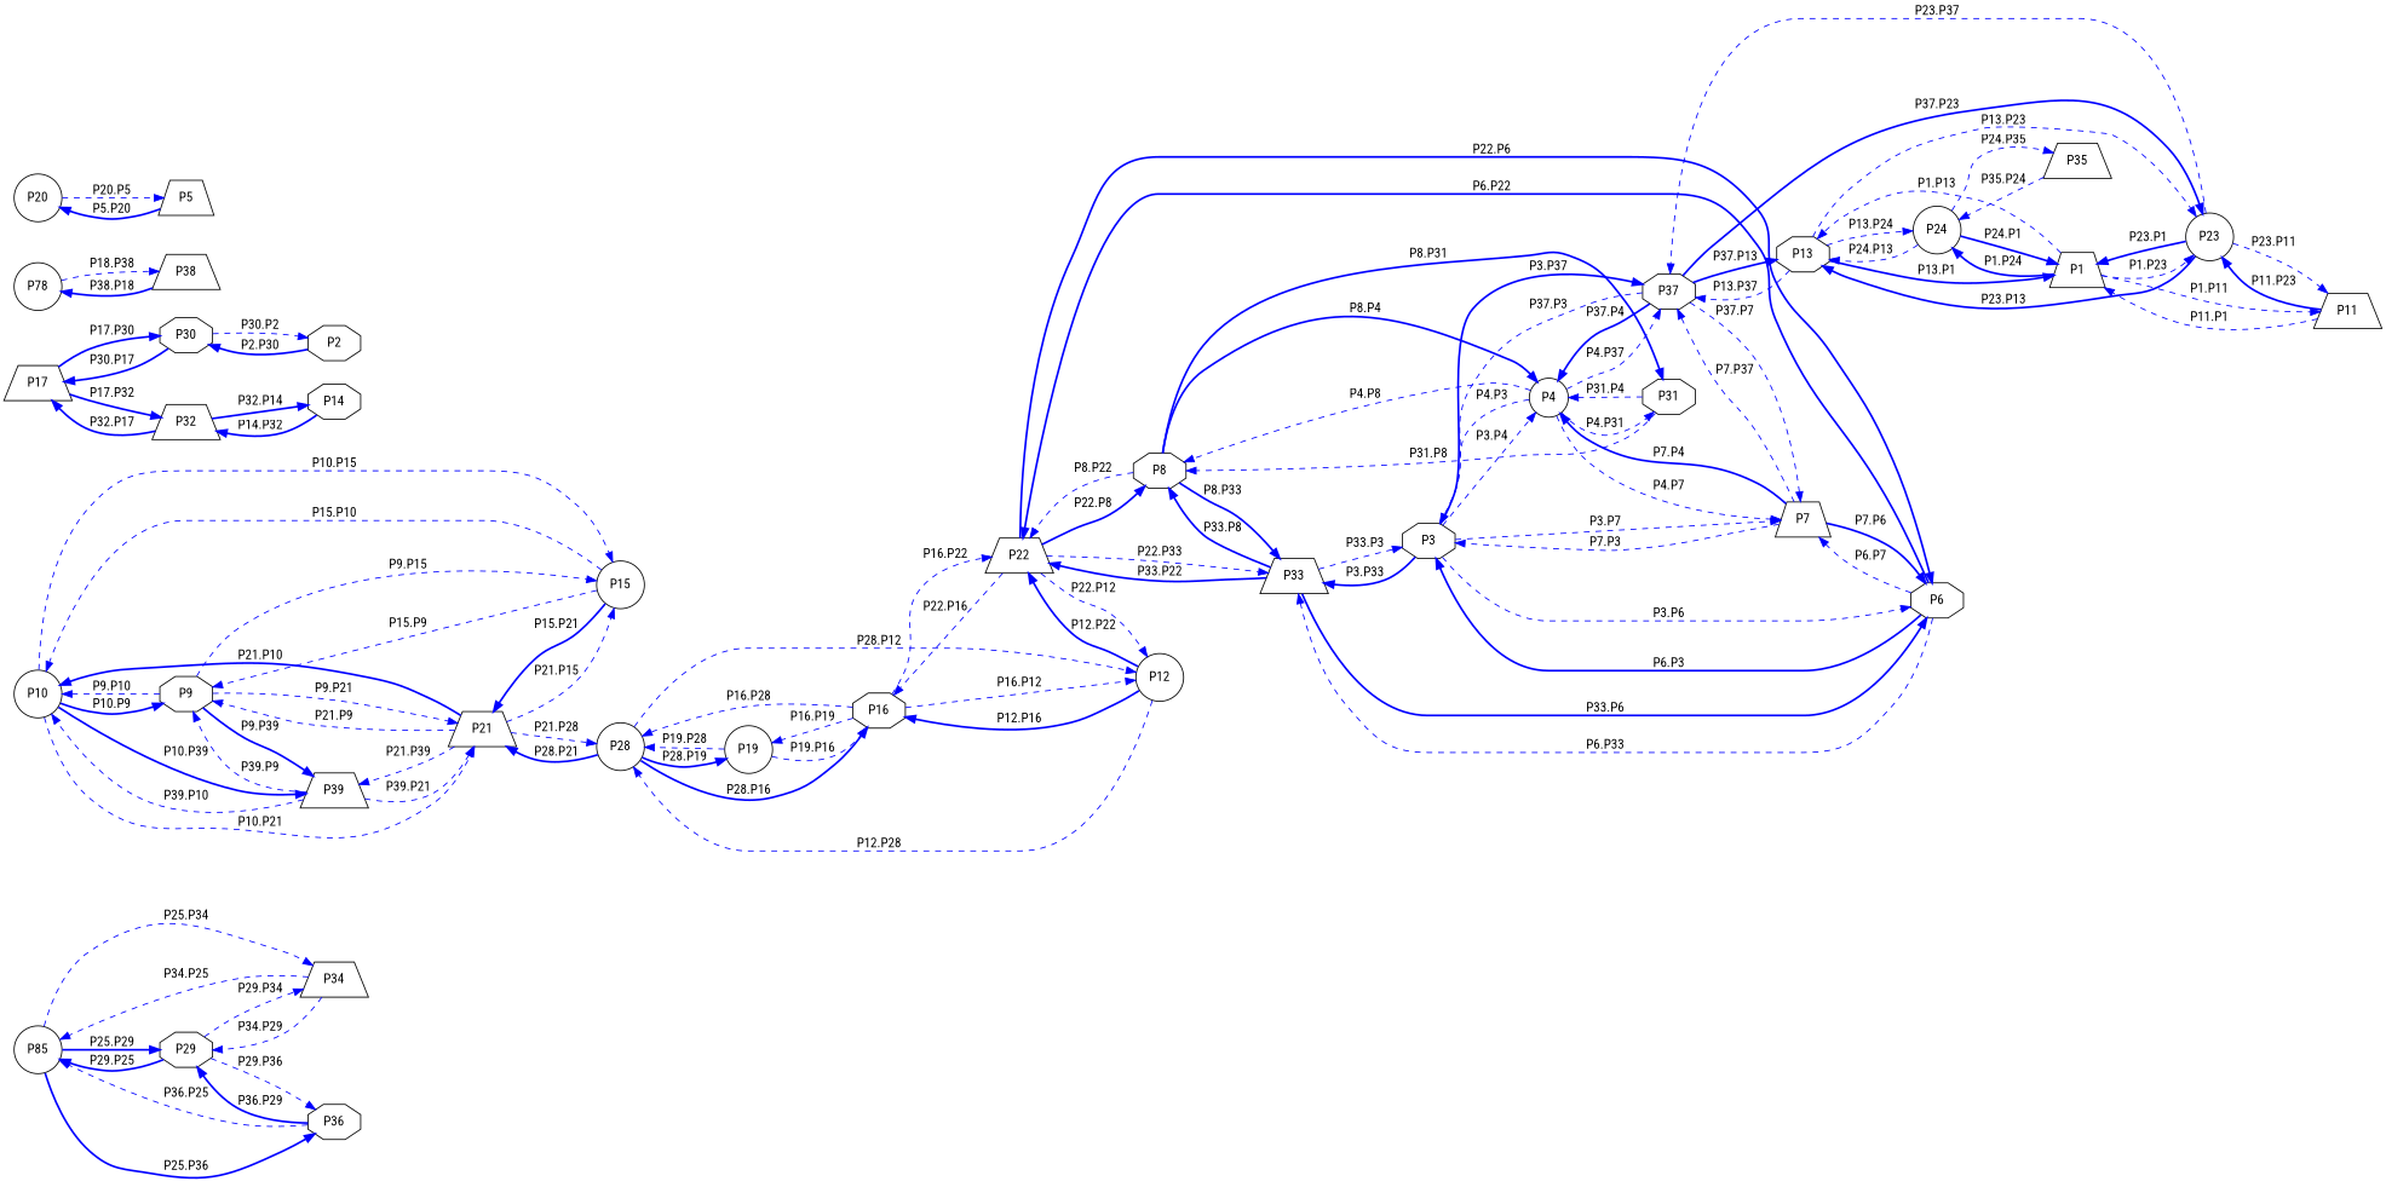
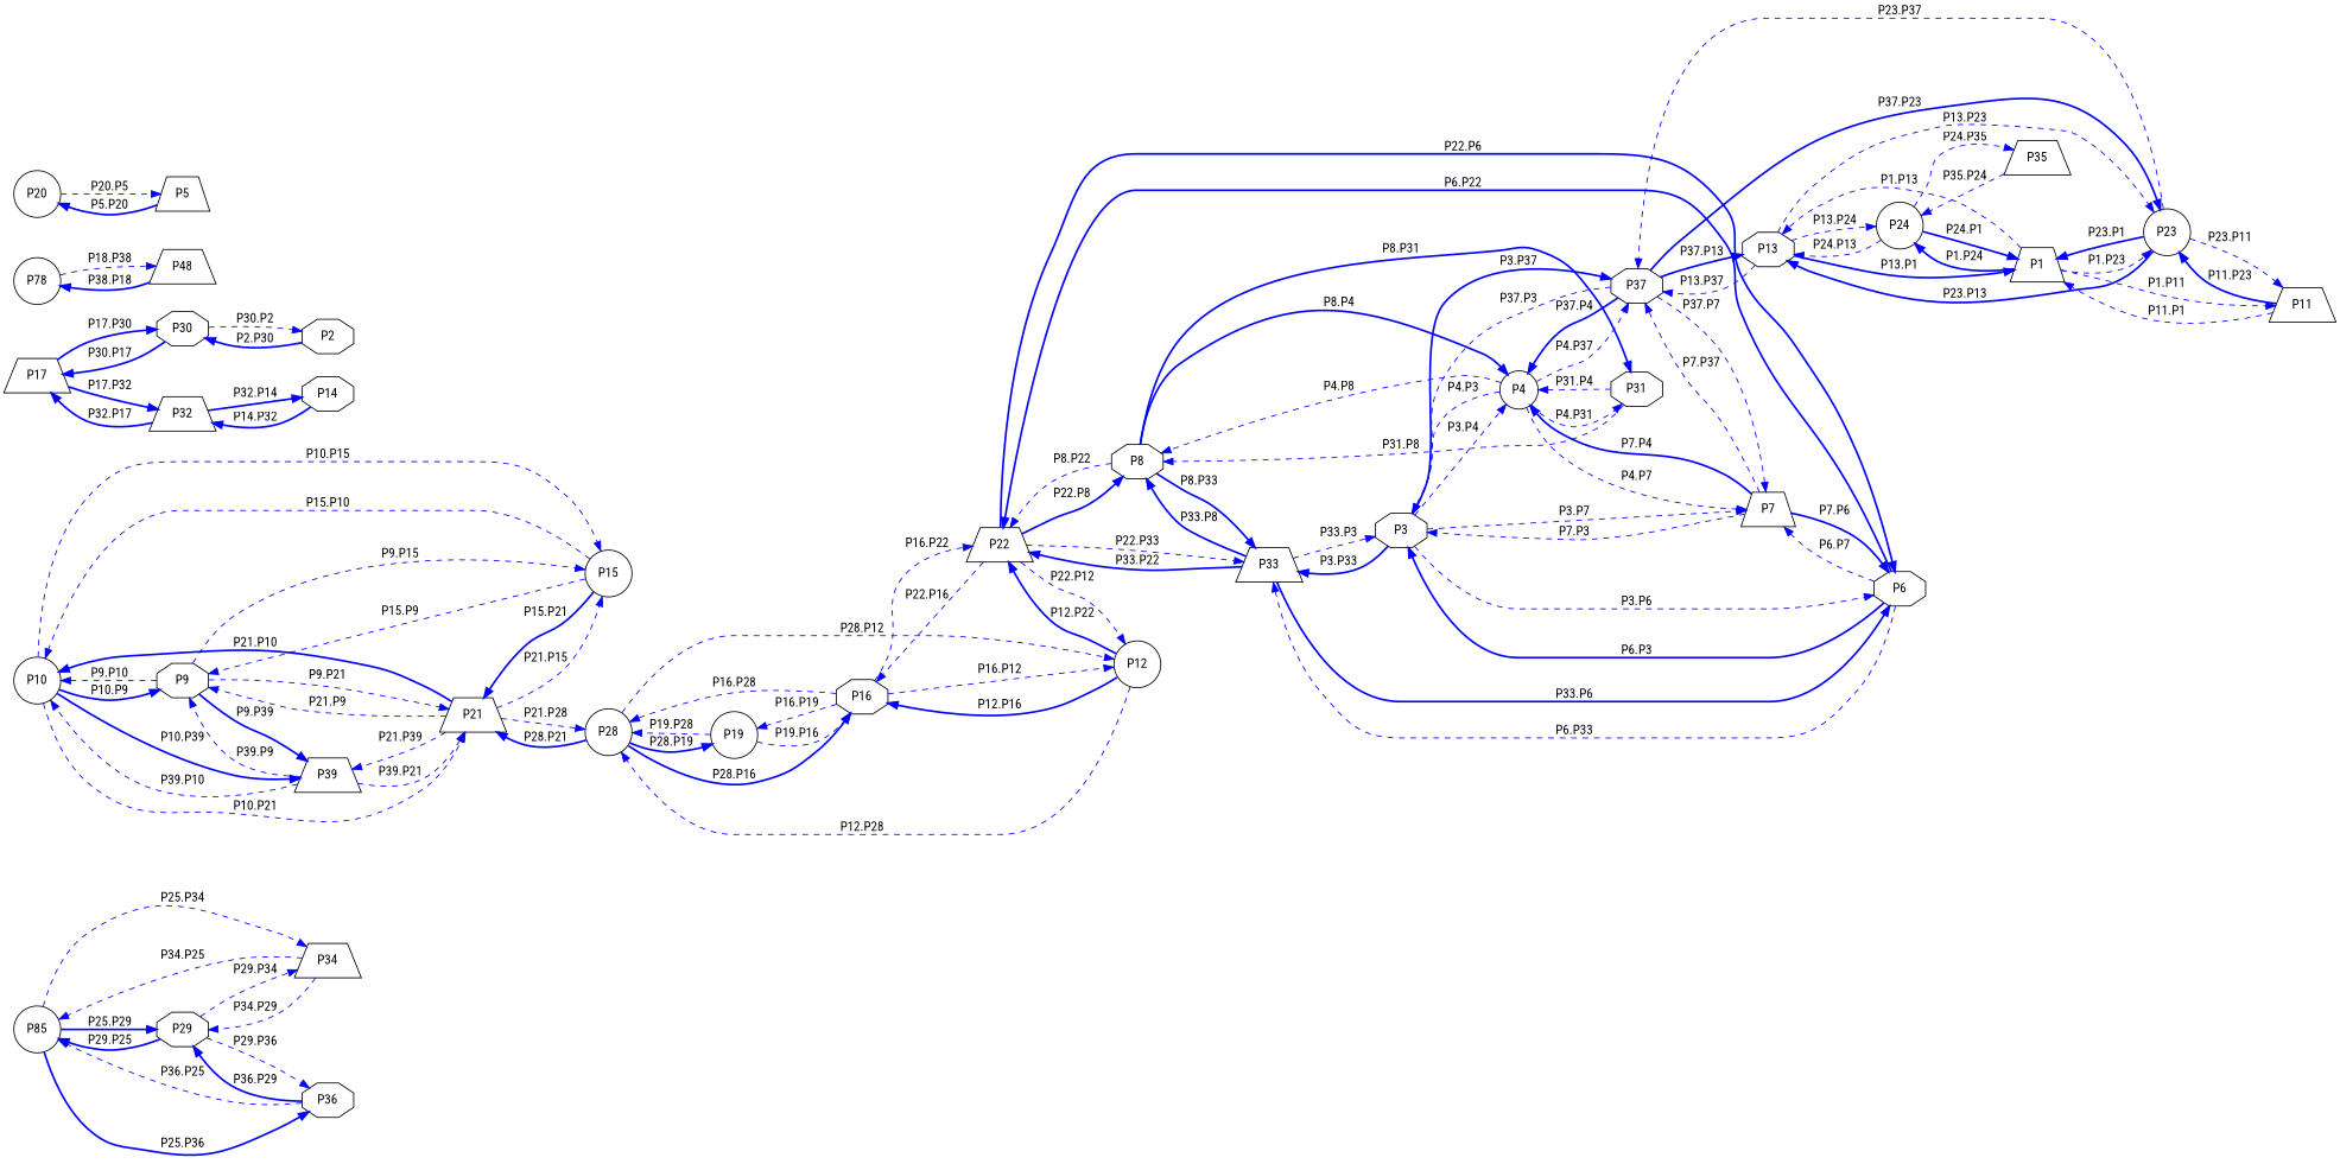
  digraph {
    fontname="Roboto Condensed"
    rankdir=LR
    node [fontname="Roboto Condensed" shape=octagon]
    edge [color=blue fontname="Roboto Condensed" style=dashed]
    n1 [label=P85 shape=circle]
    P29
    P34 [shape=trapezium]
    P36
    P10 [shape=circle]
    P9
    P15 [shape=circle]
    P21 [shape=trapezium]
    P39 [shape=trapezium]
    P28 [shape=circle]
    P12 [shape=circle]
    P16
    P19 [shape=circle]
    P17 [shape=trapezium]
    P30
    P32 [shape=trapezium]
    P2
    P14
    P33 [shape=trapezium]
    P3
    P6
    P8
    P22 [shape=trapezium]
    P7 [shape=trapezium]
    P37
    P4 [shape=circle]
    P31
    P23 [shape=circle]
    P13
    P1 [shape=trapezium]
    P11 [shape=trapezium]
    P24 [shape=circle]
    P35 [shape=trapezium]
    n34 [label=P78 shape=circle]
-   P38 [shape=trapezium]
+   P38 [shape=trapezium label=P48]
    P20 [shape=circle]
    P5 [shape=trapezium]
    n1 -> P29 [label="P25.P29" style=bold]
    n1 -> P34 [label="P25.P34"]
    n1 -> P36 [label="P25.P36" style=bold]
    P29 -> n1 [label="P29.P25" style=bold]
    P29 -> P34 [label="P29.P34"]
    P29 -> P36 [label="P29.P36"]
    P34 -> n1 [label="P34.P25"]
    P34 -> P29 [label="P34.P29"]
    P36 -> n1 [label="P36.P25"]
    P36 -> P29 [label="P36.P29" style=bold]
    P10 -> P9 [label="P10.P9" style=bold]
    P10 -> P15 [label="P10.P15"]
    P10 -> P21 [label="P10.P21"]
    P10 -> P39 [label="P10.P39" style=bold]
    P9 -> P10 [label="P9.P10"]
    P9 -> P15 [label="P9.P15"]
    P9 -> P21 [label="P9.P21"]
    P9 -> P39 [label="P9.P39" style=bold]
    P15 -> P10 [label="P15.P10"]
    P15 -> P9 [label="P15.P9"]
    P15 -> P21 [label="P15.P21" style=bold]
    P21 -> P10 [label="P21.P10" style=bold]
    P21 -> P9 [label="P21.P9"]
    P21 -> P15 [label="P21.P15"]
    P21 -> P39 [label="P21.P39"]
    P21 -> P28 [label="P21.P28"]
    P39 -> P10 [label="P39.P10"]
    P39 -> P9 [label="P39.P9"]
    P39 -> P21 [label="P39.P21"]
    P28 -> P21 [label="P28.P21" style=bold]
    P28 -> P12 [label="P28.P12"]
    P28 -> P16 [label="P28.P16" style=bold]
    P28 -> P19 [label="P28.P19" style=bold]
    P12 -> P28 [label="P12.P28"]
    P12 -> P16 [label="P12.P16" style=bold]
    P12 -> P22 [label="P12.P22" style=bold]
    P16 -> P28 [label="P16.P28"]
    P16 -> P12 [label="P16.P12"]
    P16 -> P19 [label="P16.P19"]
    P16 -> P22 [label="P16.P22"]
    P19 -> P28 [label="P19.P28"]
    P19 -> P16 [label="P19.P16"]
    P17 -> P30 [label="P17.P30" style=bold]
    P17 -> P32 [label="P17.P32" style=bold]
    P30 -> P17 [label="P30.P17" style=bold]
    P30 -> P2 [label="P30.P2"]
    P32 -> P17 [label="P32.P17" style=bold]
    P32 -> P14 [label="P32.P14" style=bold]
    P2 -> P30 [label="P2.P30" style=bold]
    P14 -> P32 [label="P14.P32" style=bold]
    P33 -> P3 [label="P33.P3"]
    P33 -> P6 [label="P33.P6" style=bold]
    P33 -> P8 [label="P33.P8" style=bold]
    P33 -> P22 [label="P33.P22" style=bold]
    P3 -> P33 [label="P3.P33" style=bold]
    P3 -> P6 [label="P3.P6"]
    P3 -> P7 [label="P3.P7"]
    P3 -> P37 [label="P3.P37" style=bold]
    P3 -> P4 [label="P3.P4"]
    P6 -> P33 [label="P6.P33"]
    P6 -> P3 [label="P6.P3" style=bold]
    P6 -> P22 [label="P6.P22" style=bold]
    P6 -> P7 [label="P6.P7"]
    P8 -> P33 [label="P8.P33" style=bold]
    P8 -> P22 [label="P8.P22"]
    P8 -> P4 [label="P8.P4" style=bold]
    P8 -> P31 [label="P8.P31" style=bold]
    P22 -> P12 [label="P22.P12"]
    P22 -> P16 [label="P22.P16"]
    P22 -> P33 [label="P22.P33"]
    P22 -> P6 [label="P22.P6" style=bold]
    P22 -> P8 [label="P22.P8" style=bold]
    P7 -> P3 [label="P7.P3"]
    P7 -> P6 [label="P7.P6" style=bold]
    P7 -> P37 [label="P7.P37"]
    P7 -> P4 [label="P7.P4" style=bold]
    P37 -> P3 [label="P37.P3"]
    P37 -> P7 [label="P37.P7"]
    P37 -> P4 [label="P37.P4" style=bold]
    P37 -> P23 [label="P37.P23" style=bold]
    P37 -> P13 [label="P37.P13" style=bold]
    P4 -> P3 [label="P4.P3"]
    P4 -> P8 [label="P4.P8"]
    P4 -> P7 [label="P4.P7"]
    P4 -> P37 [label="P4.P37"]
    P4 -> P31 [label="P4.P31"]
    P31 -> P8 [label="P31.P8"]
    P31 -> P4 [label="P31.P4"]
    P23 -> P37 [label="P23.P37"]
    P23 -> P13 [label="P23.P13" style=bold]
    P23 -> P1 [label="P23.P1" style=bold]
    P23 -> P11 [label="P23.P11"]
    P13 -> P37 [label="P13.P37"]
    P13 -> P23 [label="P13.P23"]
    P13 -> P1 [label="P13.P1" style=bold]
    P13 -> P24 [label="P13.P24"]
    P1 -> P23 [label="P1.P23"]
    P1 -> P13 [label="P1.P13"]
    P1 -> P11 [label="P1.P11"]
    P1 -> P24 [label="P1.P24" style=bold]
    P11 -> P23 [label="P11.P23" style=bold]
    P11 -> P1 [label="P11.P1"]
    P24 -> P13 [label="P24.P13"]
    P24 -> P1 [label="P24.P1" style=bold]
    P24 -> P35 [label="P24.P35"]
    P35 -> P24 [label="P35.P24"]
    n34 -> P38 [label="P18.P38"]
    P38 -> n34 [label="P38.P18" style=bold]
    P20 -> P5 [label="P20.P5"]
    P5 -> P20 [label="P5.P20" style=bold]
  }
